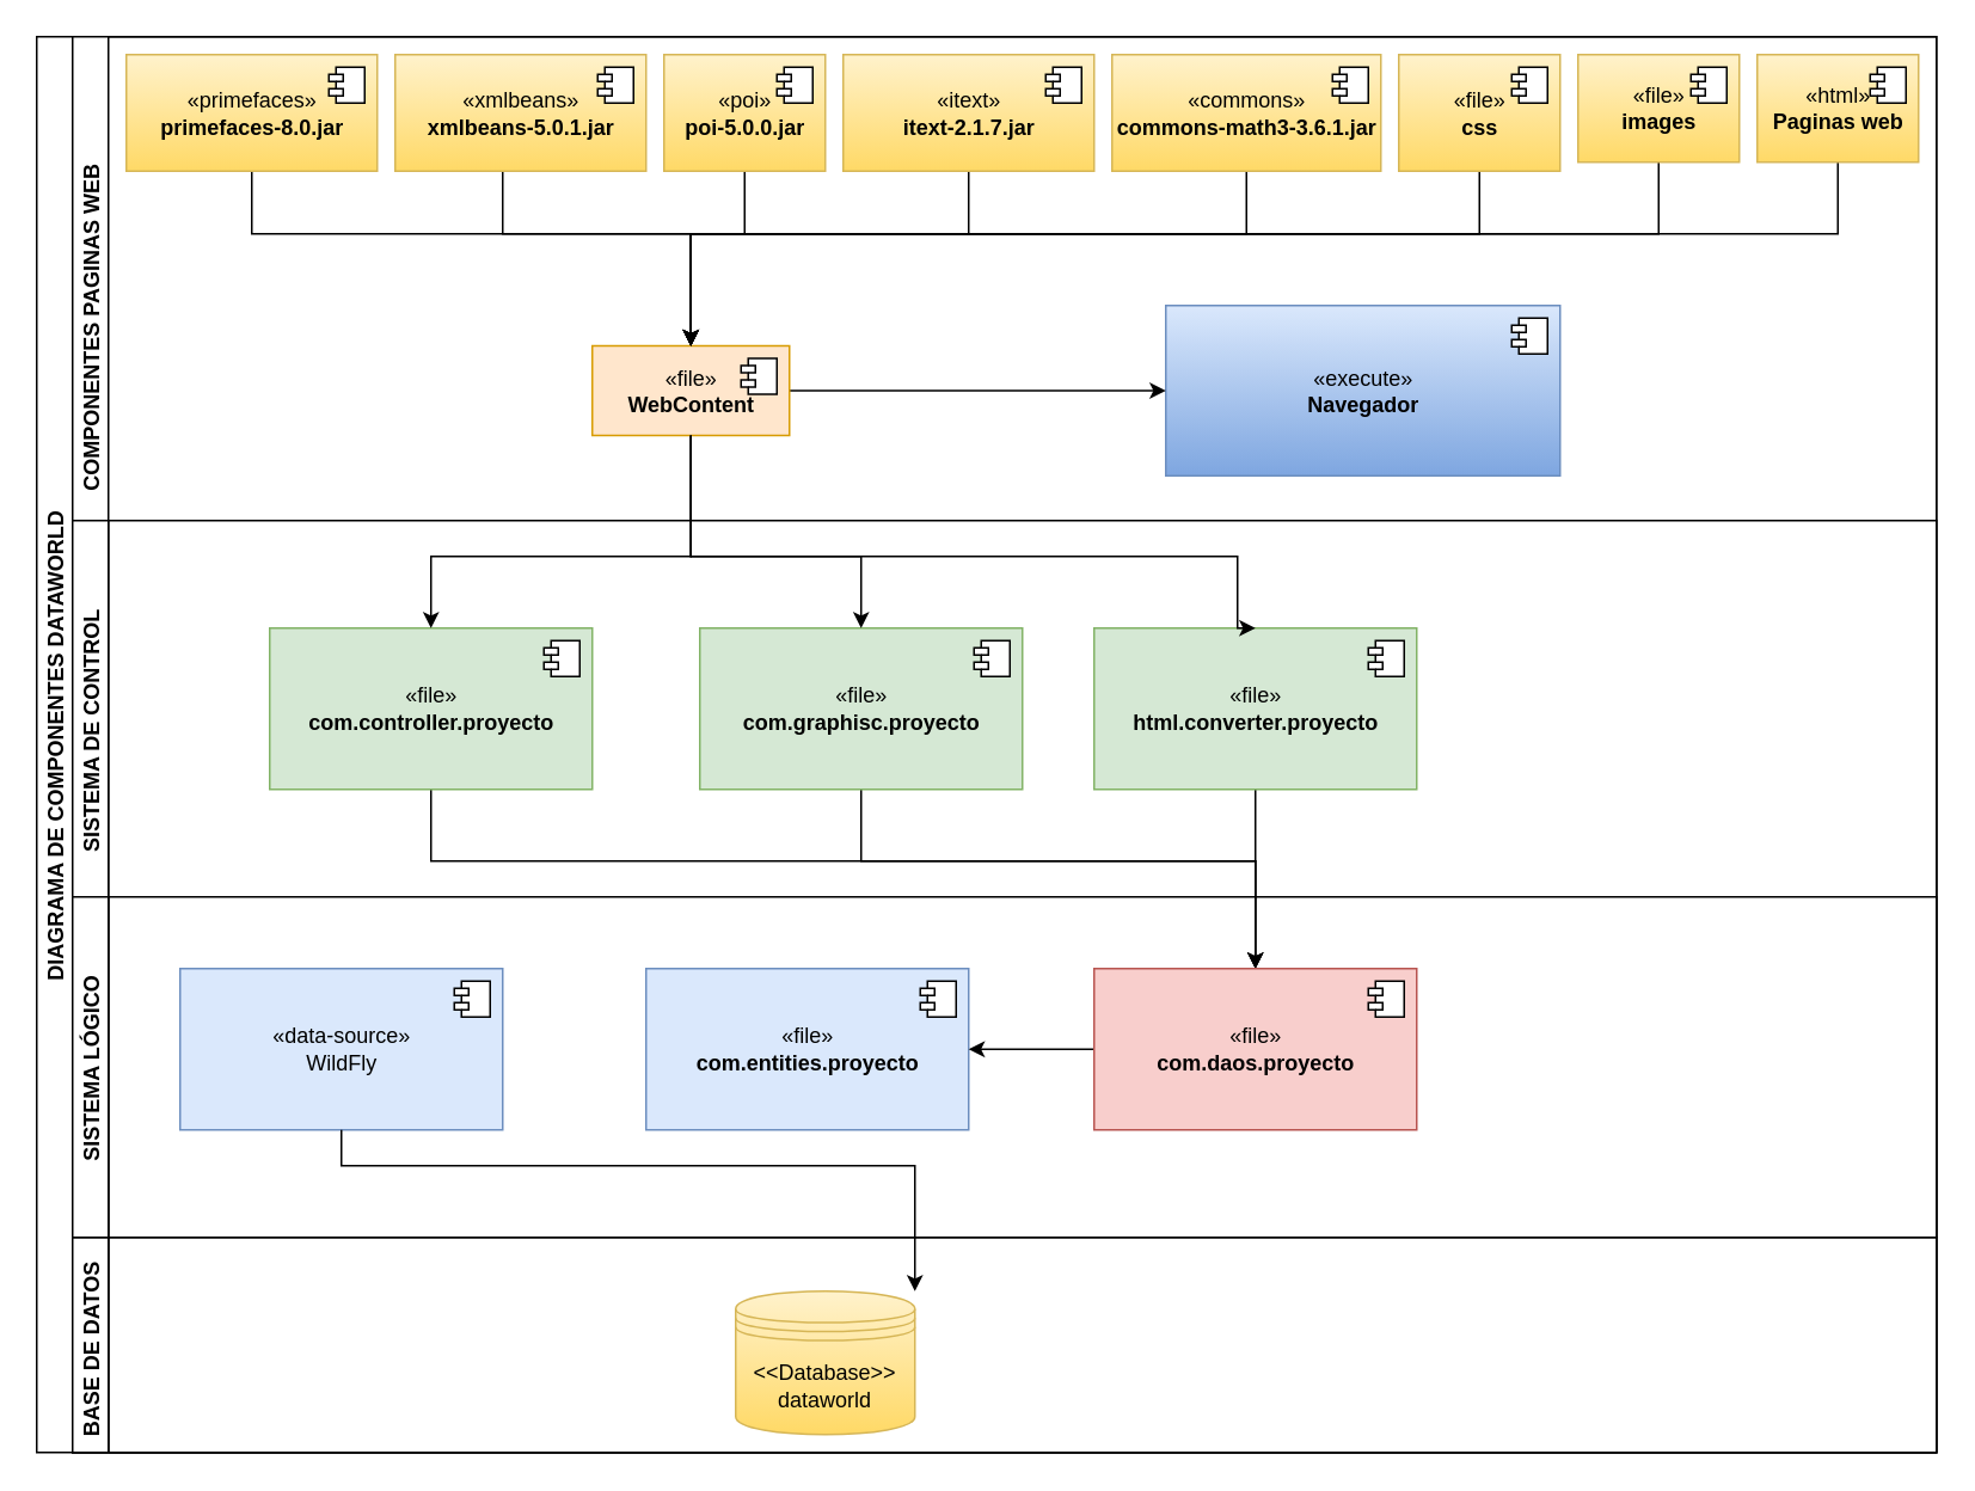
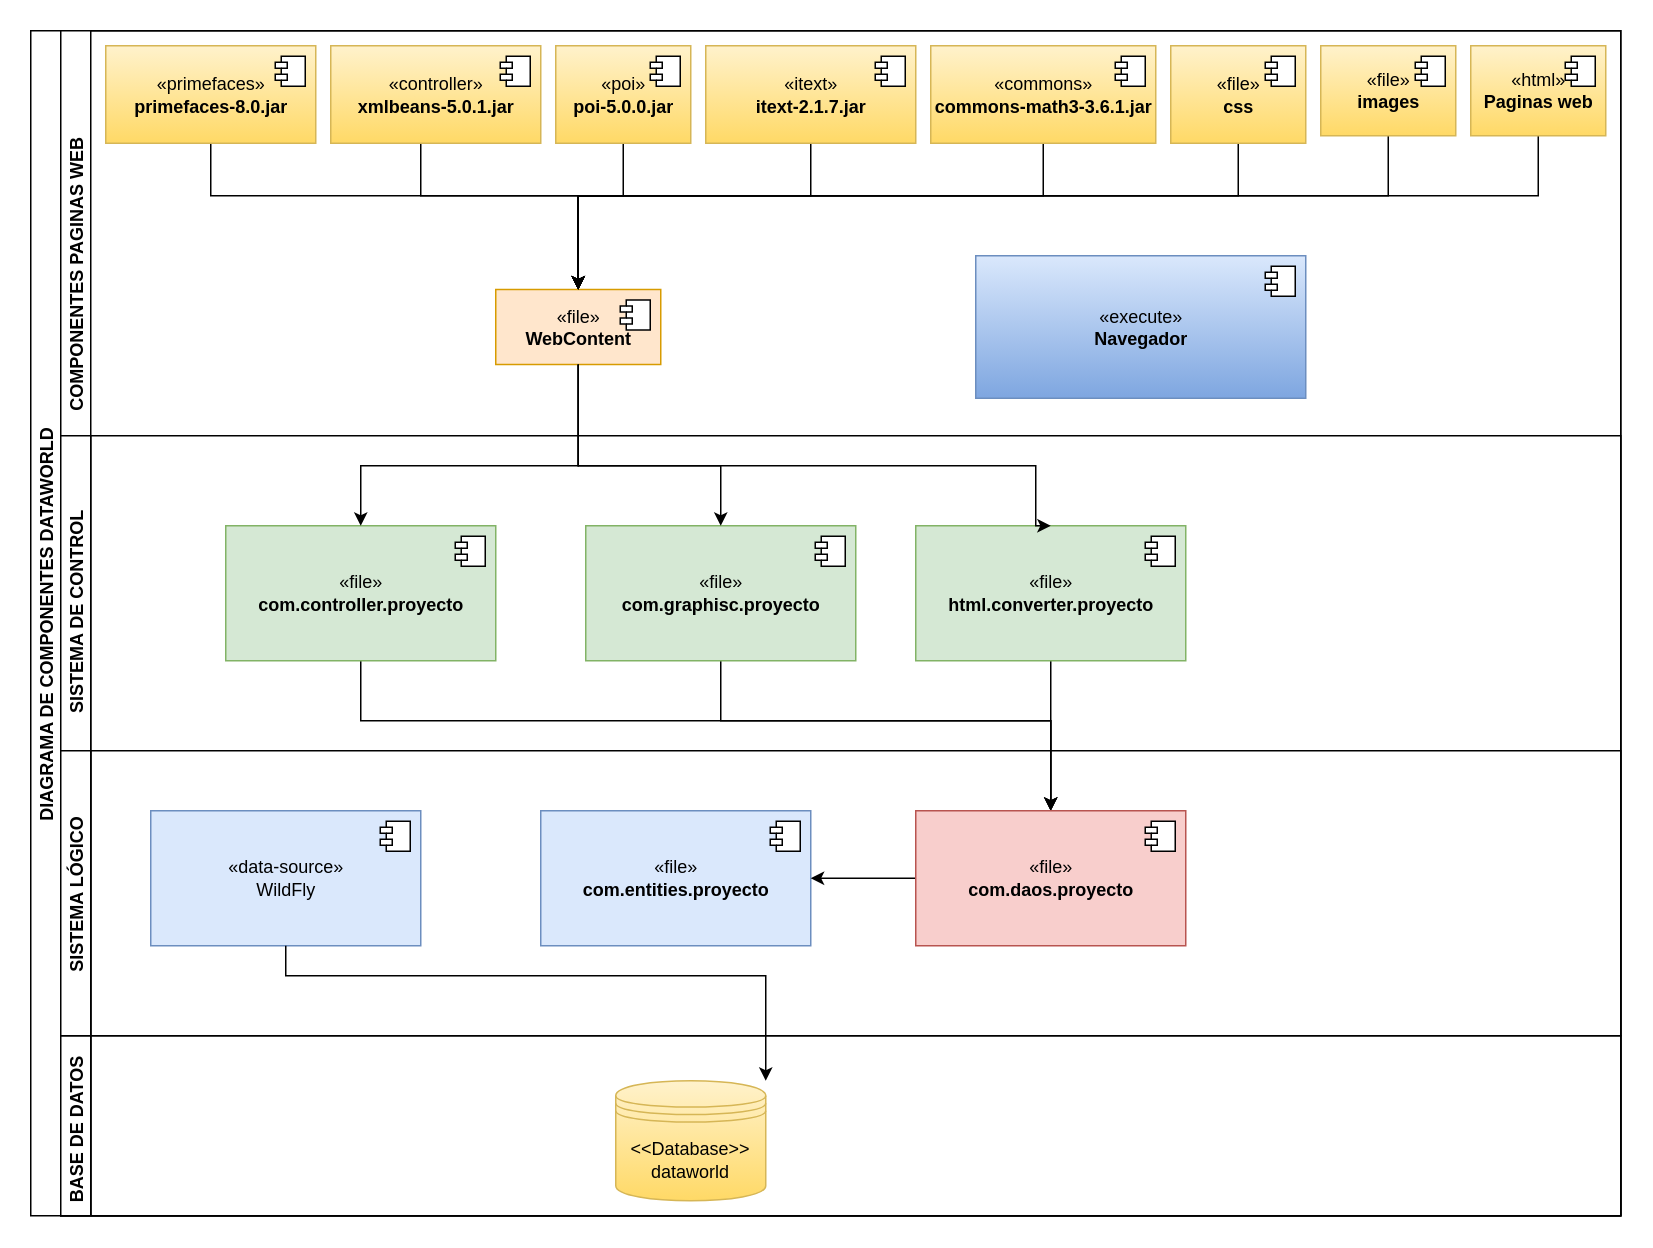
  <mxCell id="0" />
  <mxCell id="1" parent="0" />
  <mxCell id="2" value="DIAGRAMA DE COMPONENTES DATAWORLD" style="swimlane;childLayout=stackLayout;resizeParent=1;resizeParentMax=0;horizontal=0;startSize=20;horizontalStack=0;" vertex="1" parent="1"><mxGeometry x="20" y="20" width="1060" height="790" as="geometry" /></mxCell>
  <mxCell id="3" value="                                                                                                                                            COMPONENTES PAGINAS WEB" style="swimlane;startSize=20;horizontal=0;" vertex="1" parent="2"><mxGeometry x="20" width="1040" height="790" as="geometry" /></mxCell>
  <mxCell id="4" value="«execute»&lt;br&gt;&lt;b&gt;Navegador&lt;/b&gt;" style="html=1;dropTarget=0;gradientColor=#7ea6e0;fillColor=#dae8fc;strokeColor=#6c8ebf;" vertex="1" parent="3"><mxGeometry x="610" y="150" width="220" height="95" as="geometry" /></mxCell>
  <mxCell id="5" value="" style="shape=module;jettyWidth=8;jettyHeight=4;" vertex="1" parent="4"><mxGeometry x="1" width="20" height="20" relative="1" as="geometry"><mxPoint x="-27" y="7" as="offset" /></mxGeometry></mxCell>
- <mxCell id="6" style="edgeStyle=orthogonalEdgeStyle;rounded=0;orthogonalLoop=1;jettySize=auto;html=1;entryX=0;entryY=0.5;entryDx=0;entryDy=0;" edge="1" parent="3" source="7" target="4"><mxGeometry relative="1" as="geometry" /></mxCell>
  <mxCell id="7" value="«file»&lt;br&gt;&lt;b&gt;WebContent&lt;/b&gt;" style="html=1;dropTarget=0;fillColor=#ffe6cc;strokeColor=#d79b00;" vertex="1" parent="3"><mxGeometry x="290" y="172.5" width="110" height="50" as="geometry" /></mxCell>
  <mxCell id="8" value="" style="shape=module;jettyWidth=8;jettyHeight=4;" vertex="1" parent="7"><mxGeometry x="1" width="20" height="20" relative="1" as="geometry"><mxPoint x="-27" y="7" as="offset" /></mxGeometry></mxCell>
  <mxCell id="9" style="edgeStyle=orthogonalEdgeStyle;rounded=0;orthogonalLoop=1;jettySize=auto;html=1;entryX=0.5;entryY=0;entryDx=0;entryDy=0;" edge="1" parent="3" source="10" target="7"><mxGeometry relative="1" as="geometry"><Array as="points"><mxPoint x="100" y="110" /><mxPoint x="345" y="110" /></Array></mxGeometry></mxCell>
  <mxCell id="10" value="«primefaces»&lt;br&gt;&lt;b&gt;primefaces-8.0.jar&lt;/b&gt;" style="html=1;dropTarget=0;gradientColor=#ffd966;fillColor=#fff2cc;strokeColor=#d6b656;" vertex="1" parent="3"><mxGeometry x="30" y="10" width="140" height="65" as="geometry" /></mxCell>
  <mxCell id="11" value="" style="shape=module;jettyWidth=8;jettyHeight=4;" vertex="1" parent="10"><mxGeometry x="1" width="20" height="20" relative="1" as="geometry"><mxPoint x="-27" y="7" as="offset" /></mxGeometry></mxCell>
  <mxCell id="12" style="edgeStyle=orthogonalEdgeStyle;rounded=0;orthogonalLoop=1;jettySize=auto;html=1;entryX=0.5;entryY=0;entryDx=0;entryDy=0;" edge="1" parent="3" source="13" target="7"><mxGeometry relative="1" as="geometry"><Array as="points"><mxPoint x="885" y="110" /><mxPoint x="345" y="110" /></Array></mxGeometry></mxCell>
  <mxCell id="13" value="«file»&lt;br&gt;&lt;b&gt;images&lt;/b&gt;" style="html=1;dropTarget=0;gradientColor=#ffd966;fillColor=#fff2cc;strokeColor=#d6b656;" vertex="1" parent="3"><mxGeometry x="840" y="10" width="90" height="60" as="geometry" /></mxCell>
  <mxCell id="14" value="" style="shape=module;jettyWidth=8;jettyHeight=4;" vertex="1" parent="13"><mxGeometry x="1" width="20" height="20" relative="1" as="geometry"><mxPoint x="-27" y="7" as="offset" /></mxGeometry></mxCell>
  <mxCell id="15" value="                                                                                      SISTEMA DE CONTROL" style="swimlane;startSize=20;horizontal=0;" vertex="1" parent="3"><mxGeometry y="270" width="1040" height="520" as="geometry"><mxRectangle y="270" width="50" height="40" as="alternateBounds" /></mxGeometry></mxCell>
  <mxCell id="16" style="edgeStyle=orthogonalEdgeStyle;rounded=0;orthogonalLoop=1;jettySize=auto;html=1;entryX=0.5;entryY=0;entryDx=0;entryDy=0;" edge="1" parent="15" source="17" target="33"><mxGeometry relative="1" as="geometry"><Array as="points"><mxPoint x="200" y="190" /><mxPoint x="660" y="190" /></Array></mxGeometry></mxCell>
  <mxCell id="17" value="«file»&lt;br&gt;&lt;b&gt;com.controller.proyecto&lt;/b&gt;" style="html=1;dropTarget=0;fillColor=#d5e8d4;strokeColor=#82b366;" vertex="1" parent="15"><mxGeometry x="110" y="60" width="180" height="90" as="geometry" /></mxCell>
  <mxCell id="18" value="" style="shape=module;jettyWidth=8;jettyHeight=4;" vertex="1" parent="17"><mxGeometry x="1" width="20" height="20" relative="1" as="geometry"><mxPoint x="-27" y="7" as="offset" /></mxGeometry></mxCell>
  <mxCell id="19" style="edgeStyle=orthogonalEdgeStyle;rounded=0;orthogonalLoop=1;jettySize=auto;html=1;entryX=0.5;entryY=0;entryDx=0;entryDy=0;" edge="1" parent="15" source="20" target="33"><mxGeometry relative="1" as="geometry"><Array as="points"><mxPoint x="440" y="190" /><mxPoint x="660" y="190" /></Array></mxGeometry></mxCell>
  <mxCell id="20" value="«file»&lt;br&gt;&lt;b&gt;com.graphisc.proyecto&lt;/b&gt;" style="html=1;dropTarget=0;fillColor=#d5e8d4;strokeColor=#82b366;" vertex="1" parent="15"><mxGeometry x="350" y="60" width="180" height="90" as="geometry" /></mxCell>
  <mxCell id="21" value="" style="shape=module;jettyWidth=8;jettyHeight=4;" vertex="1" parent="20"><mxGeometry x="1" width="20" height="20" relative="1" as="geometry"><mxPoint x="-27" y="7" as="offset" /></mxGeometry></mxCell>
  <mxCell id="22" style="edgeStyle=orthogonalEdgeStyle;rounded=0;orthogonalLoop=1;jettySize=auto;html=1;" edge="1" parent="15" source="23" target="33"><mxGeometry relative="1" as="geometry"><Array as="points"><mxPoint x="660" y="180" /><mxPoint x="660" y="180" /></Array></mxGeometry></mxCell>
  <mxCell id="23" value="«file»&lt;br&gt;&lt;b&gt;html.converter.proyecto&lt;/b&gt;" style="html=1;dropTarget=0;fillColor=#d5e8d4;strokeColor=#82b366;" vertex="1" parent="15"><mxGeometry x="570" y="60" width="180" height="90" as="geometry" /></mxCell>
  <mxCell id="24" value="" style="shape=module;jettyWidth=8;jettyHeight=4;" vertex="1" parent="23"><mxGeometry x="1" width="20" height="20" relative="1" as="geometry"><mxPoint x="-27" y="7" as="offset" /></mxGeometry></mxCell>
  <mxCell id="25" value="BASE DE DATOS " style="swimlane;startSize=20;horizontal=0;" vertex="1" parent="15"><mxGeometry y="400" width="1040" height="120" as="geometry"><mxRectangle y="400" width="30" height="120" as="alternateBounds" /></mxGeometry></mxCell>
  <mxCell id="26" value="&amp;lt;&amp;lt;Database&amp;gt;&amp;gt;&lt;br&gt;dataworld" style="shape=datastore;whiteSpace=wrap;html=1;fillColor=#fff2cc;strokeColor=#d6b656;gradientColor=#ffd966;" vertex="1" parent="25"><mxGeometry x="370" y="30" width="100" height="80" as="geometry" /></mxCell>
  <mxCell id="27" value="SISTEMA LÓGICO" style="swimlane;startSize=20;horizontal=0;" vertex="1" parent="25"><mxGeometry y="-190" width="1040" height="190" as="geometry"><mxRectangle y="-190" width="50" height="40" as="alternateBounds" /></mxGeometry></mxCell>
  <mxCell id="28" value="«data-source»&lt;br&gt;WildFly" style="html=1;dropTarget=0;fillColor=#dae8fc;strokeColor=#6c8ebf;" vertex="1" parent="27"><mxGeometry x="60" y="40" width="180" height="90" as="geometry" /></mxCell>
  <mxCell id="29" value="" style="shape=module;jettyWidth=8;jettyHeight=4;" vertex="1" parent="28"><mxGeometry x="1" width="20" height="20" relative="1" as="geometry"><mxPoint x="-27" y="7" as="offset" /></mxGeometry></mxCell>
  <mxCell id="30" value="«file»&lt;br&gt;&lt;b&gt;com.entities.proyecto&lt;/b&gt;" style="html=1;dropTarget=0;fillColor=#dae8fc;strokeColor=#6c8ebf;" vertex="1" parent="27"><mxGeometry x="320" y="40" width="180" height="90" as="geometry" /></mxCell>
  <mxCell id="31" value="" style="shape=module;jettyWidth=8;jettyHeight=4;" vertex="1" parent="30"><mxGeometry x="1" width="20" height="20" relative="1" as="geometry"><mxPoint x="-27" y="7" as="offset" /></mxGeometry></mxCell>
  <mxCell id="32" style="edgeStyle=orthogonalEdgeStyle;rounded=0;orthogonalLoop=1;jettySize=auto;html=1;entryX=1;entryY=0.5;entryDx=0;entryDy=0;" edge="1" parent="27" source="33" target="30"><mxGeometry relative="1" as="geometry" /></mxCell>
  <mxCell id="33" value="«file»&lt;br&gt;&lt;b&gt;com.daos.proyecto&lt;/b&gt;" style="html=1;dropTarget=0;fillColor=#f8cecc;strokeColor=#b85450;" vertex="1" parent="27"><mxGeometry x="570" y="40" width="180" height="90" as="geometry" /></mxCell>
  <mxCell id="34" value="" style="shape=module;jettyWidth=8;jettyHeight=4;" vertex="1" parent="33"><mxGeometry x="1" width="20" height="20" relative="1" as="geometry"><mxPoint x="-27" y="7" as="offset" /></mxGeometry></mxCell>
  <mxCell id="35" style="edgeStyle=orthogonalEdgeStyle;rounded=0;orthogonalLoop=1;jettySize=auto;html=1;" edge="1" parent="25" source="28" target="26"><mxGeometry relative="1" as="geometry"><Array as="points"><mxPoint x="150" y="-40" /><mxPoint x="470" y="-40" /></Array></mxGeometry></mxCell>
  <mxCell id="36" style="edgeStyle=orthogonalEdgeStyle;rounded=0;orthogonalLoop=1;jettySize=auto;html=1;entryX=0.5;entryY=0;entryDx=0;entryDy=0;" edge="1" parent="3" source="7" target="17"><mxGeometry relative="1" as="geometry"><Array as="points"><mxPoint x="345" y="290" /><mxPoint x="200" y="290" /></Array></mxGeometry></mxCell>
  <mxCell id="37" style="edgeStyle=orthogonalEdgeStyle;rounded=0;orthogonalLoop=1;jettySize=auto;html=1;" edge="1" parent="3" source="7" target="20"><mxGeometry relative="1" as="geometry"><Array as="points"><mxPoint x="345" y="290" /><mxPoint x="440" y="290" /></Array></mxGeometry></mxCell>
  <mxCell id="38" style="edgeStyle=orthogonalEdgeStyle;rounded=0;orthogonalLoop=1;jettySize=auto;html=1;entryX=0.5;entryY=0;entryDx=0;entryDy=0;" edge="1" parent="3" source="7" target="23"><mxGeometry relative="1" as="geometry"><Array as="points"><mxPoint x="345" y="290" /><mxPoint x="650" y="290" /><mxPoint x="650" y="330" /></Array></mxGeometry></mxCell>
  <mxCell id="39" style="edgeStyle=orthogonalEdgeStyle;rounded=0;orthogonalLoop=1;jettySize=auto;html=1;" edge="1" parent="3" source="40" target="7"><mxGeometry relative="1" as="geometry"><Array as="points"><mxPoint x="240" y="110" /><mxPoint x="345" y="110" /></Array></mxGeometry></mxCell>
- <mxCell id="40" value="«xmlbeans»&lt;br&gt;&lt;b&gt;xmlbeans-5.0.1.jar&lt;/b&gt;" style="html=1;dropTarget=0;gradientColor=#ffd966;fillColor=#fff2cc;strokeColor=#d6b656;" vertex="1" parent="3"><mxGeometry x="180" y="10" width="140" height="65" as="geometry" /></mxCell>
+ <mxCell id="40" value="«controller»&lt;br&gt;&lt;b&gt;xmlbeans-5.0.1.jar&lt;/b&gt;" style="html=1;dropTarget=0;gradientColor=#ffd966;fillColor=#fff2cc;strokeColor=#d6b656;" vertex="1" parent="3"><mxGeometry x="180" y="10" width="140" height="65" as="geometry" /></mxCell>
  <mxCell id="41" value="" style="shape=module;jettyWidth=8;jettyHeight=4;" vertex="1" parent="40"><mxGeometry x="1" width="20" height="20" relative="1" as="geometry"><mxPoint x="-27" y="7" as="offset" /></mxGeometry></mxCell>
  <mxCell id="42" style="edgeStyle=orthogonalEdgeStyle;rounded=0;orthogonalLoop=1;jettySize=auto;html=1;entryX=0.5;entryY=0;entryDx=0;entryDy=0;endArrow=open;" edge="1" parent="3" source="43" target="7"><mxGeometry relative="1" as="geometry"><Array as="points"><mxPoint x="655" y="110" /><mxPoint x="345" y="110" /></Array></mxGeometry></mxCell>
  <mxCell id="43" value="«commons»&lt;br&gt;&lt;b&gt;commons-math3-3.6.1.jar&lt;/b&gt;" style="html=1;dropTarget=0;gradientColor=#ffd966;fillColor=#fff2cc;strokeColor=#d6b656;" vertex="1" parent="3"><mxGeometry x="580" y="10" width="150" height="65" as="geometry" /></mxCell>
  <mxCell id="44" value="" style="shape=module;jettyWidth=8;jettyHeight=4;" vertex="1" parent="43"><mxGeometry x="1" width="20" height="20" relative="1" as="geometry"><mxPoint x="-27" y="7" as="offset" /></mxGeometry></mxCell>
  <mxCell id="45" style="edgeStyle=orthogonalEdgeStyle;rounded=0;orthogonalLoop=1;jettySize=auto;html=1;entryX=0.5;entryY=0;entryDx=0;entryDy=0;" edge="1" parent="3" source="46" target="7"><mxGeometry relative="1" as="geometry"><Array as="points"><mxPoint x="500" y="110" /><mxPoint x="345" y="110" /></Array></mxGeometry></mxCell>
  <mxCell id="46" value="«itext»&lt;br&gt;&lt;b&gt;itext-2.1.7.jar&lt;/b&gt;" style="html=1;dropTarget=0;gradientColor=#ffd966;fillColor=#fff2cc;strokeColor=#d6b656;" vertex="1" parent="3"><mxGeometry x="430" y="10" width="140" height="65" as="geometry" /></mxCell>
  <mxCell id="47" value="" style="shape=module;jettyWidth=8;jettyHeight=4;" vertex="1" parent="46"><mxGeometry x="1" width="20" height="20" relative="1" as="geometry"><mxPoint x="-27" y="7" as="offset" /></mxGeometry></mxCell>
  <mxCell id="48" style="edgeStyle=orthogonalEdgeStyle;rounded=0;orthogonalLoop=1;jettySize=auto;html=1;entryX=0.5;entryY=0;entryDx=0;entryDy=0;" edge="1" parent="3" source="49" target="7"><mxGeometry relative="1" as="geometry"><Array as="points"><mxPoint x="985" y="110" /><mxPoint x="345" y="110" /></Array></mxGeometry></mxCell>
  <mxCell id="49" value="«html»&lt;br&gt;&lt;b&gt;Paginas web&lt;/b&gt;" style="html=1;dropTarget=0;gradientColor=#ffd966;fillColor=#fff2cc;strokeColor=#d6b656;" vertex="1" parent="3"><mxGeometry x="940" y="10" width="90" height="60" as="geometry" /></mxCell>
  <mxCell id="50" value="" style="shape=module;jettyWidth=8;jettyHeight=4;" vertex="1" parent="49"><mxGeometry x="1" width="20" height="20" relative="1" as="geometry"><mxPoint x="-27" y="7" as="offset" /></mxGeometry></mxCell>
  <mxCell id="51" style="edgeStyle=orthogonalEdgeStyle;rounded=0;orthogonalLoop=1;jettySize=auto;html=1;entryX=0.5;entryY=0;entryDx=0;entryDy=0;" edge="1" parent="3" source="52" target="7"><mxGeometry relative="1" as="geometry"><Array as="points"><mxPoint x="375" y="110" /><mxPoint x="345" y="110" /></Array></mxGeometry></mxCell>
  <mxCell id="52" value="«poi»&lt;br&gt;&lt;b&gt;poi-5.0.0.jar&lt;/b&gt;" style="html=1;dropTarget=0;gradientColor=#ffd966;fillColor=#fff2cc;strokeColor=#d6b656;" vertex="1" parent="3"><mxGeometry x="330" y="10" width="90" height="65" as="geometry" /></mxCell>
  <mxCell id="53" value="" style="shape=module;jettyWidth=8;jettyHeight=4;" vertex="1" parent="52"><mxGeometry x="1" width="20" height="20" relative="1" as="geometry"><mxPoint x="-27" y="7" as="offset" /></mxGeometry></mxCell>
  <mxCell id="54" style="edgeStyle=orthogonalEdgeStyle;rounded=0;orthogonalLoop=1;jettySize=auto;html=1;entryX=0.5;entryY=0;entryDx=0;entryDy=0;" edge="1" parent="3" source="55" target="7"><mxGeometry relative="1" as="geometry"><Array as="points"><mxPoint x="785" y="110" /><mxPoint x="345" y="110" /></Array></mxGeometry></mxCell>
  <mxCell id="55" value="«file»&lt;br&gt;&lt;b&gt;css&lt;/b&gt;" style="html=1;dropTarget=0;gradientColor=#ffd966;fillColor=#fff2cc;strokeColor=#d6b656;" vertex="1" parent="3"><mxGeometry x="740" y="10" width="90" height="65" as="geometry" /></mxCell>
  <mxCell id="56" value="" style="shape=module;jettyWidth=8;jettyHeight=4;" vertex="1" parent="55"><mxGeometry x="1" width="20" height="20" relative="1" as="geometry"><mxPoint x="-27" y="7" as="offset" /></mxGeometry></mxCell>
